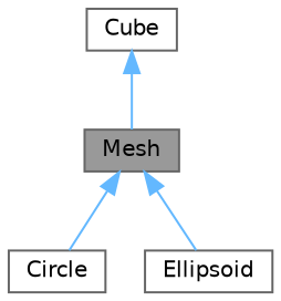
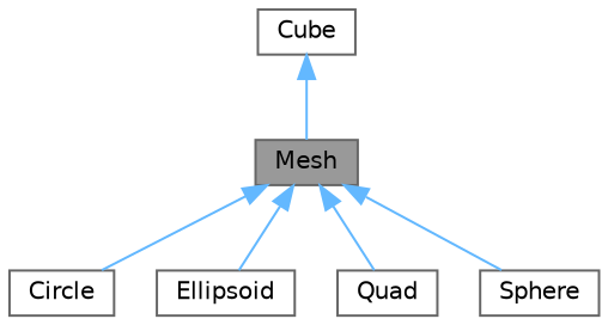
  digraph {
    node [color=gray40 fillcolor=white fontname=Helvetica fontsize=10 shape=box style=filled]
    edge [color=steelblue1 dir=back fontname=Helvetica fontsize=10 labelfontname=Helvetica labelfontsize=10 style=solid]
    n1 [fillcolor=grey60 fontcolor=black height=0.2 label=Mesh width=0.4]
    n2 [height=0.2 label=Circle width=0.4]
    n3 [height=0.2 label=Ellipsoid width=0.4]
+   n4 [height=0.2 label=Quad width=0.4]
+   n5 [height=0.2 label=Sphere width=0.4]
    n6 [height=0.2 label=Cube width=0.4]
    n1 -> n2
    n1 -> n3
+   n1 -> n4
+   n1 -> n5
    n6 -> n1
  }
